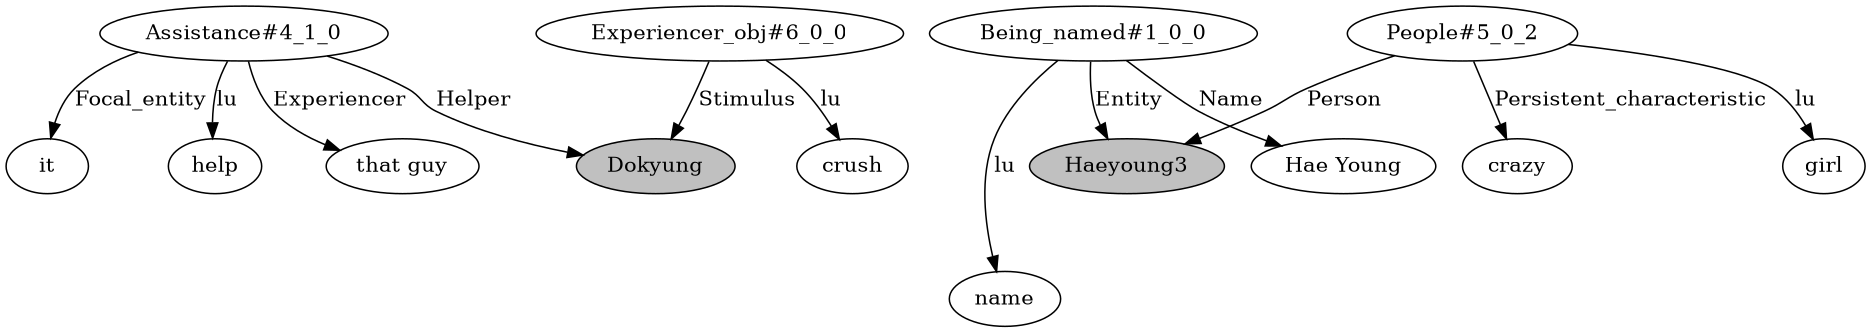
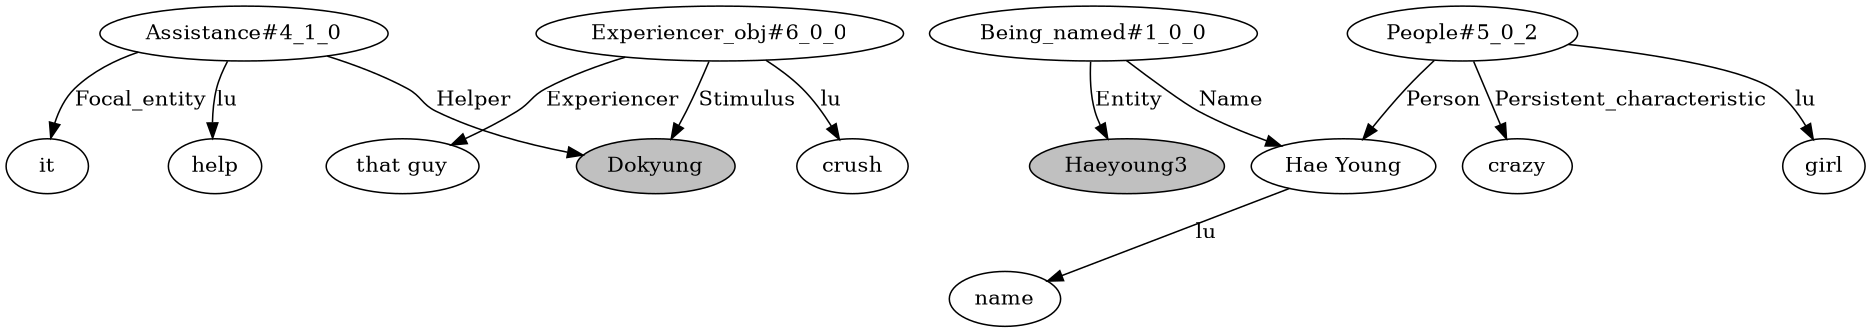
  digraph {
    n1 [fillcolor=gray label=Dokyung style=filled]
    n2 [label="Assistance#4_1_0"]
    n3 [label=help]
    n4 [label=it]
    n5 [label="Experiencer_obj#6_0_0"]
    n6 [label=crush]
    n7 [label="that guy"]
    n8 [fillcolor=gray label=Haeyoung3 style=filled]
    n9 [label="Being_named#1_0_0"]
    n10 [label=name]
    n11 [label="Hae Young"]
    n12 [label="People#5_0_2"]
    n13 [label=girl]
    n14 [label=crazy]
    n2 -> n1 [label=Helper]
    n2 -> n3 [label=lu]
    n2 -> n4 [label=Focal_entity]
    n5 -> n1 [label=Stimulus]
    n5 -> n6 [label=lu]
-   n2 -> n7 [label=Experiencer]
+   n5 -> n7 [label=Experiencer]
    n9 -> n8 [label=Entity]
-   n9 -> n10 [label=lu]
+   n11 -> n10 [label=lu]
    n9 -> n11 [label=Name]
-   n12 -> n8 [label=Person]
+   n12 -> n11 [label=Person]
    n12 -> n13 [label=lu]
    n12 -> n14 [label=Persistent_characteristic]
  }
